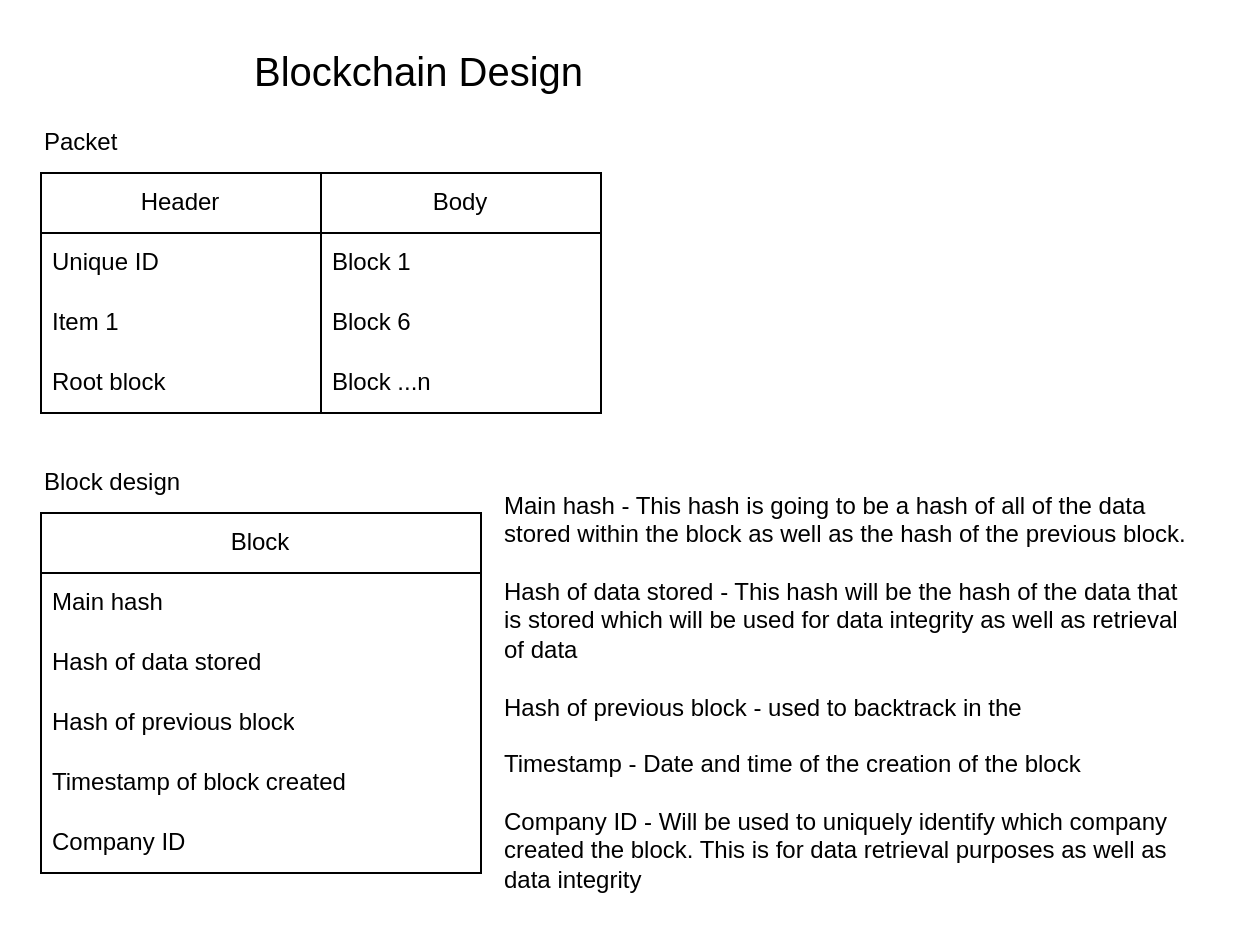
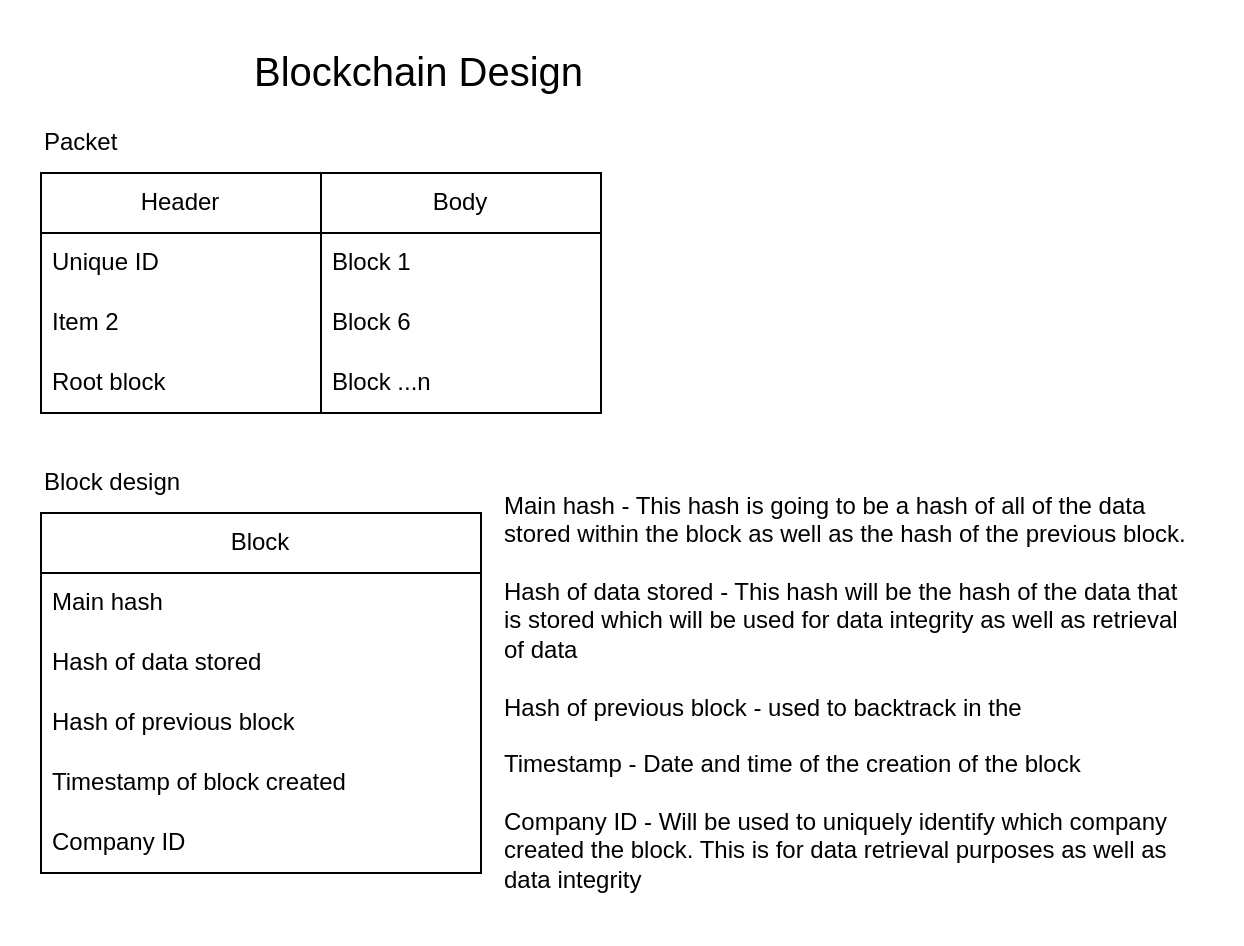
  <mxCell id="0" />
  <mxCell id="1" parent="0" />
  <mxCell id="2" value="Blockchain Design" style="text;html=1;strokeColor=none;fillColor=none;align=left;verticalAlign=middle;whiteSpace=wrap;rounded=0;fontSize=20;" parent="1" vertex="1"><mxGeometry x="125" y="20" width="170" height="30" as="geometry" /></mxCell>
  <mxCell id="3" value="Header" style="swimlane;fontStyle=0;childLayout=stackLayout;horizontal=1;startSize=30;horizontalStack=0;resizeParent=1;resizeParentMax=0;resizeLast=0;collapsible=1;marginBottom=0;whiteSpace=wrap;html=1;fontSize=12;fillColor=default;" parent="1" vertex="1"><mxGeometry x="20" y="86" width="140" height="120" as="geometry"><mxRectangle x="170" y="710" width="80" height="30" as="alternateBounds" /></mxGeometry></mxCell>
  <mxCell id="4" value="Unique ID" style="text;strokeColor=none;fillColor=none;align=left;verticalAlign=middle;spacingLeft=4;spacingRight=4;overflow=hidden;points=[[0,0.5],[1,0.5]];portConstraint=eastwest;rotatable=0;whiteSpace=wrap;html=1;fontSize=12;" parent="3" vertex="1"><mxGeometry y="30" width="140" height="30" as="geometry" /></mxCell>
- <mxCell id="5" value="Item 1" style="text;strokeColor=none;fillColor=none;align=left;verticalAlign=middle;spacingLeft=4;spacingRight=4;overflow=hidden;points=[[0,0.5],[1,0.5]];portConstraint=eastwest;rotatable=0;whiteSpace=wrap;html=1;fontSize=12;" parent="3" vertex="1"><mxGeometry y="60" width="140" height="30" as="geometry" /></mxCell>
+ <mxCell id="5" value="Item 2" style="text;strokeColor=none;fillColor=none;align=left;verticalAlign=middle;spacingLeft=4;spacingRight=4;overflow=hidden;points=[[0,0.5],[1,0.5]];portConstraint=eastwest;rotatable=0;whiteSpace=wrap;html=1;fontSize=12;" parent="3" vertex="1"><mxGeometry y="60" width="140" height="30" as="geometry" /></mxCell>
  <mxCell id="6" value="Root block" style="text;strokeColor=none;fillColor=none;align=left;verticalAlign=middle;spacingLeft=4;spacingRight=4;overflow=hidden;points=[[0,0.5],[1,0.5]];portConstraint=eastwest;rotatable=0;whiteSpace=wrap;html=1;fontSize=12;" parent="3" vertex="1"><mxGeometry y="90" width="140" height="30" as="geometry" /></mxCell>
  <mxCell id="7" value="Body" style="swimlane;fontStyle=0;childLayout=stackLayout;horizontal=1;startSize=30;horizontalStack=0;resizeParent=1;resizeParentMax=0;resizeLast=0;collapsible=1;marginBottom=0;whiteSpace=wrap;html=1;fontSize=12;fillColor=default;" parent="1" vertex="1"><mxGeometry x="160" y="86" width="140" height="120" as="geometry" /></mxCell>
  <mxCell id="8" value="Block 1" style="text;strokeColor=none;fillColor=none;align=left;verticalAlign=middle;spacingLeft=4;spacingRight=4;overflow=hidden;points=[[0,0.5],[1,0.5]];portConstraint=eastwest;rotatable=0;whiteSpace=wrap;html=1;fontSize=12;" parent="7" vertex="1"><mxGeometry y="30" width="140" height="30" as="geometry" /></mxCell>
  <mxCell id="9" value="Block 6" style="text;strokeColor=none;fillColor=none;align=left;verticalAlign=middle;spacingLeft=4;spacingRight=4;overflow=hidden;points=[[0,0.5],[1,0.5]];portConstraint=eastwest;rotatable=0;whiteSpace=wrap;html=1;fontSize=12;" parent="7" vertex="1"><mxGeometry y="60" width="140" height="30" as="geometry" /></mxCell>
  <mxCell id="10" value="Block ...n" style="text;strokeColor=none;fillColor=none;align=left;verticalAlign=middle;spacingLeft=4;spacingRight=4;overflow=hidden;points=[[0,0.5],[1,0.5]];portConstraint=eastwest;rotatable=0;whiteSpace=wrap;html=1;fontSize=12;" parent="7" vertex="1"><mxGeometry y="90" width="140" height="30" as="geometry" /></mxCell>
  <mxCell id="11" value="Packet" style="text;html=1;strokeColor=none;fillColor=none;align=left;verticalAlign=middle;whiteSpace=wrap;rounded=0;fontSize=12;" parent="1" vertex="1"><mxGeometry x="20" y="56" width="60" height="30" as="geometry" /></mxCell>
  <mxCell id="12" value="Block design" style="text;html=1;strokeColor=none;fillColor=none;align=left;verticalAlign=middle;whiteSpace=wrap;rounded=0;fontSize=12;" parent="1" vertex="1"><mxGeometry x="20" y="226" width="100" height="30" as="geometry" /></mxCell>
  <mxCell id="13" value="Block" style="swimlane;fontStyle=0;childLayout=stackLayout;horizontal=1;startSize=30;horizontalStack=0;resizeParent=1;resizeParentMax=0;resizeLast=0;collapsible=1;marginBottom=0;whiteSpace=wrap;html=1;fontSize=12;fillColor=default;" parent="1" vertex="1"><mxGeometry x="20" y="256" width="220" height="180" as="geometry" /></mxCell>
  <mxCell id="14" value="Main hash" style="text;strokeColor=none;fillColor=none;align=left;verticalAlign=middle;spacingLeft=4;spacingRight=4;overflow=hidden;points=[[0,0.5],[1,0.5]];portConstraint=eastwest;rotatable=0;whiteSpace=wrap;html=1;fontSize=12;" parent="13" vertex="1"><mxGeometry y="30" width="220" height="30" as="geometry" /></mxCell>
  <mxCell id="15" value="Hash of data stored" style="text;strokeColor=none;fillColor=none;align=left;verticalAlign=middle;spacingLeft=4;spacingRight=4;overflow=hidden;points=[[0,0.5],[1,0.5]];portConstraint=eastwest;rotatable=0;whiteSpace=wrap;html=1;fontSize=12;" parent="13" vertex="1"><mxGeometry y="60" width="220" height="30" as="geometry" /></mxCell>
  <mxCell id="16" value="Hash of previous block" style="text;strokeColor=none;fillColor=none;align=left;verticalAlign=middle;spacingLeft=4;spacingRight=4;overflow=hidden;points=[[0,0.5],[1,0.5]];portConstraint=eastwest;rotatable=0;whiteSpace=wrap;html=1;fontSize=12;" parent="13" vertex="1"><mxGeometry y="90" width="220" height="30" as="geometry" /></mxCell>
  <mxCell id="17" value="Timestamp of block created" style="text;strokeColor=none;fillColor=none;align=left;verticalAlign=middle;spacingLeft=4;spacingRight=4;overflow=hidden;points=[[0,0.5],[1,0.5]];portConstraint=eastwest;rotatable=0;whiteSpace=wrap;html=1;fontSize=12;" parent="13" vertex="1"><mxGeometry y="120" width="220" height="30" as="geometry" /></mxCell>
  <mxCell id="18" value="Company ID" style="text;strokeColor=none;fillColor=none;align=left;verticalAlign=middle;spacingLeft=4;spacingRight=4;overflow=hidden;points=[[0,0.5],[1,0.5]];portConstraint=eastwest;rotatable=0;whiteSpace=wrap;html=1;fontSize=12;" parent="13" vertex="1"><mxGeometry y="150" width="220" height="30" as="geometry" /></mxCell>
  <mxCell id="19" value="Main hash - This hash is going to be a hash of all of the data stored within the block as well as the hash of the previous block.&lt;br&gt;&lt;br&gt;Hash of data stored - This hash will be the hash of the data that is stored which will be used for data integrity as well as retrieval of data&lt;br&gt;&lt;br&gt;Hash of previous block - used to backtrack in the&amp;nbsp;&lt;br&gt;&lt;br&gt;Timestamp - Date and time of the creation of the block&lt;br&gt;&lt;br&gt;Company ID - Will be used to uniquely identify which company created the block. This is for data retrieval purposes as well as data integrity" style="text;html=1;strokeColor=none;fillColor=none;align=left;verticalAlign=middle;whiteSpace=wrap;rounded=0;fontSize=12;" parent="1" vertex="1"><mxGeometry x="250" y="241" width="350" height="210" as="geometry" /></mxCell>
